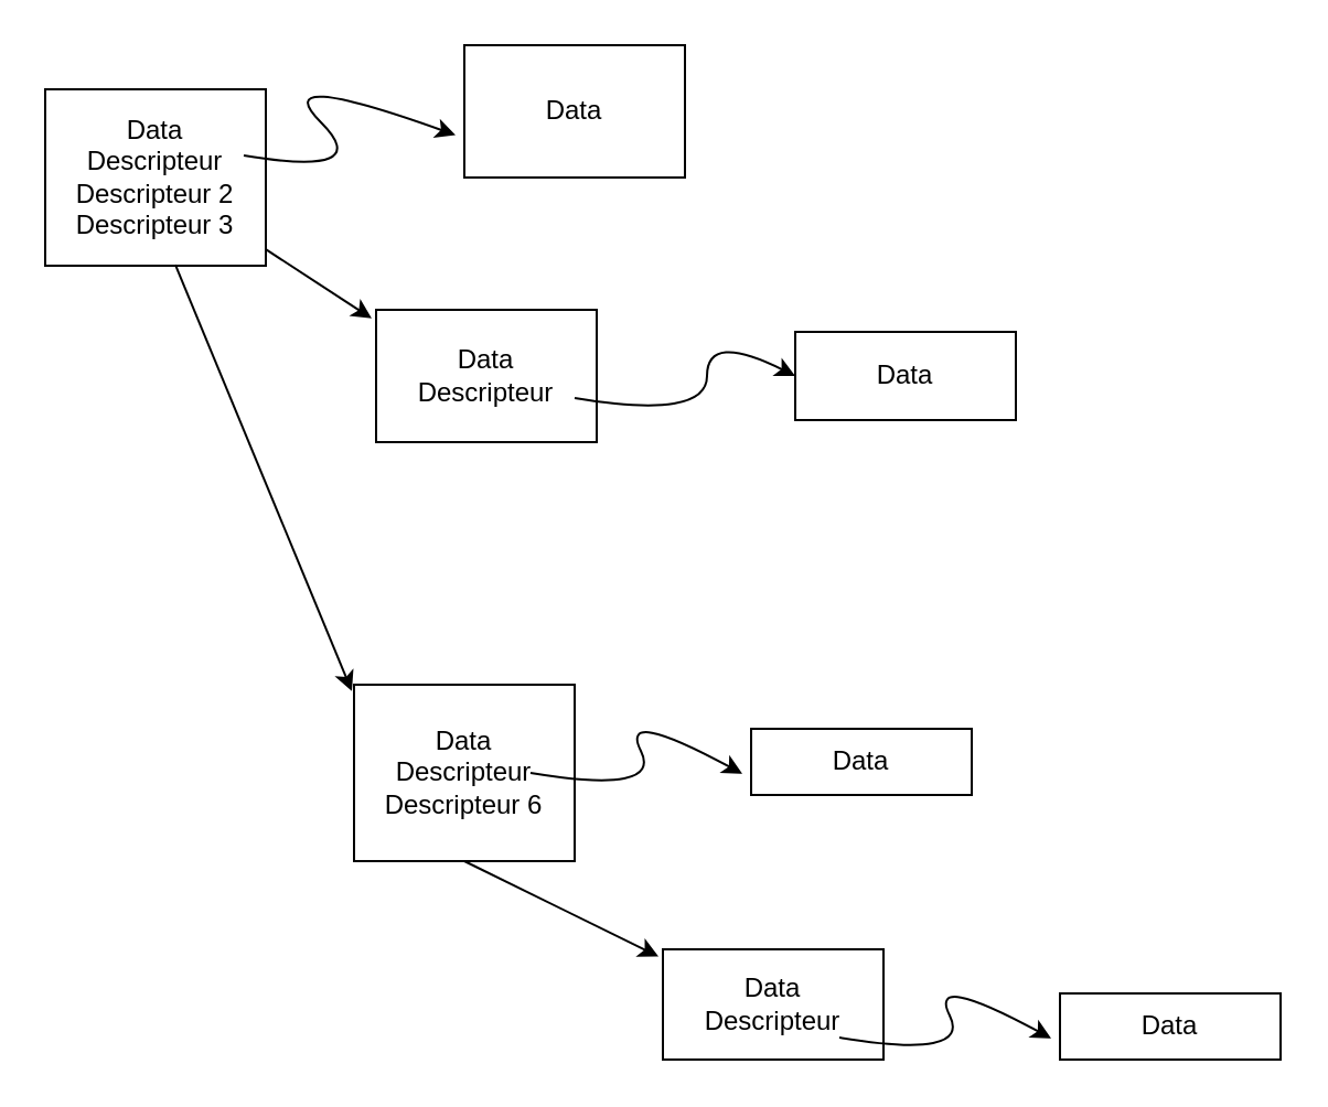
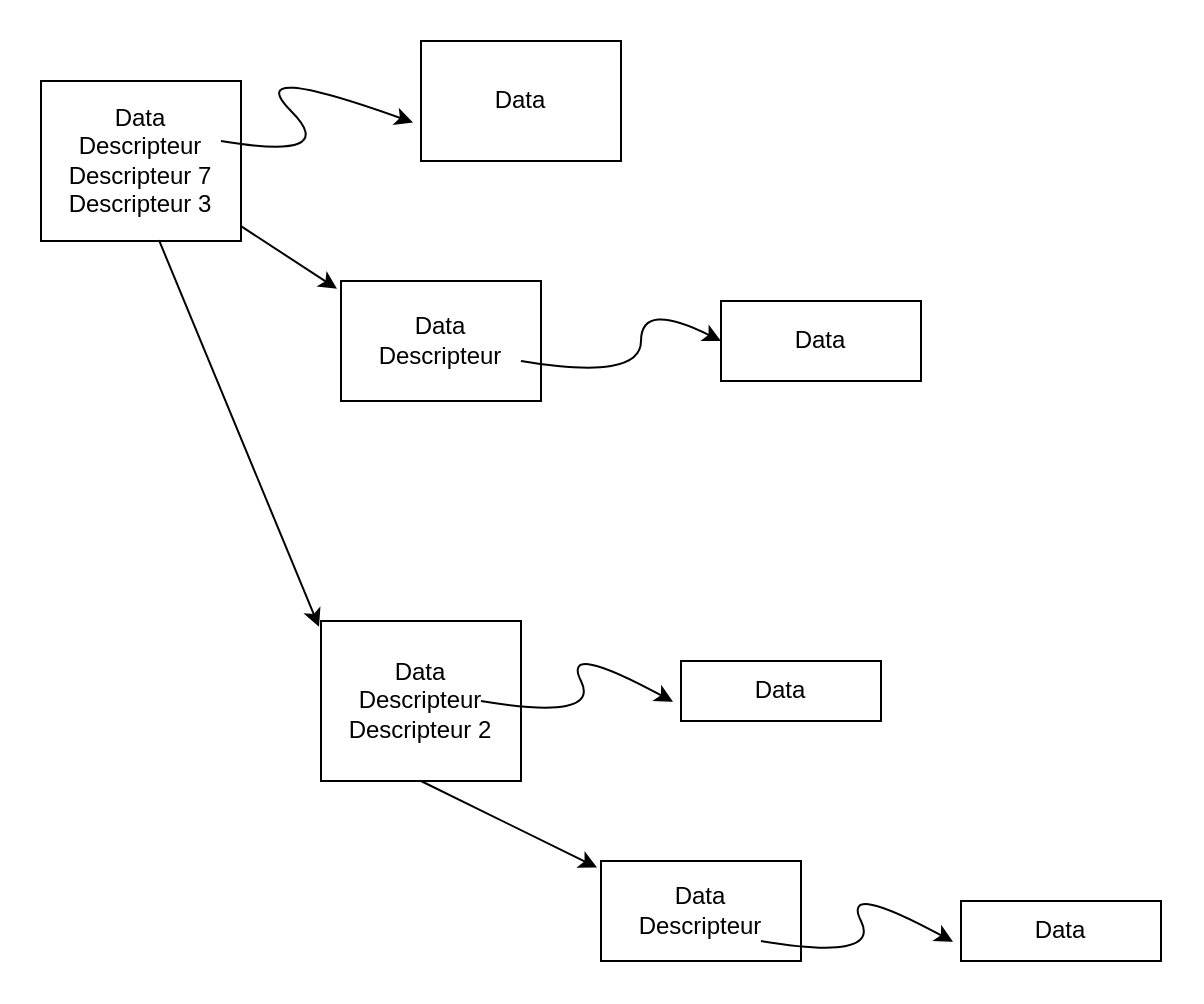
  <mxCell id="0" />
  <mxCell id="1" parent="0" />
- <mxCell id="2" value="Data&lt;br&gt;Descripteur&lt;br&gt;Descripteur 2&lt;br&gt;Descripteur 3" style="rounded=0;whiteSpace=wrap;html=1;" vertex="1" parent="1"><mxGeometry x="20" y="40" width="100" height="80" as="geometry" /></mxCell>
+ <mxCell id="2" value="Data&lt;br&gt;Descripteur&lt;br&gt;Descripteur 7&lt;br&gt;Descripteur 3" style="rounded=0;whiteSpace=wrap;html=1;" vertex="1" parent="1"><mxGeometry x="20" y="40" width="100" height="80" as="geometry" /></mxCell>
  <mxCell id="3" value="Data" style="rounded=0;whiteSpace=wrap;html=1;" vertex="1" parent="1"><mxGeometry x="210" y="20" width="100" height="60" as="geometry" /></mxCell>
  <mxCell id="4" value="" style="curved=1;endArrow=classic;html=1;entryX=-0.04;entryY=0.68;entryDx=0;entryDy=0;entryPerimeter=0;" edge="1" parent="1" target="3"><mxGeometry width="50" height="50" relative="1" as="geometry"><mxPoint x="110" y="70" as="sourcePoint" /><mxPoint x="170" y="30" as="targetPoint" /><Array as="points"><mxPoint x="170" y="80" /><mxPoint x="120" y="30" /></Array></mxGeometry></mxCell>
  <mxCell id="5" value="Data&lt;br&gt;Descripteur" style="rounded=0;whiteSpace=wrap;html=1;" vertex="1" parent="1"><mxGeometry x="170" y="140" width="100" height="60" as="geometry" /></mxCell>
  <mxCell id="6" value="Data" style="rounded=0;whiteSpace=wrap;html=1;" vertex="1" parent="1"><mxGeometry x="360" y="150" width="100" height="40" as="geometry" /></mxCell>
  <mxCell id="7" value="" style="curved=1;endArrow=classic;html=1;entryX=0;entryY=0.5;entryDx=0;entryDy=0;entryPerimeter=0;" edge="1" parent="1" target="6"><mxGeometry width="50" height="50" relative="1" as="geometry"><mxPoint x="260" y="180" as="sourcePoint" /><mxPoint x="320" y="140" as="targetPoint" /><Array as="points"><mxPoint x="320" y="190" /><mxPoint x="320" y="150" /></Array></mxGeometry></mxCell>
  <mxCell id="8" value="" style="endArrow=classic;html=1;entryX=-0.02;entryY=0.065;entryDx=0;entryDy=0;entryPerimeter=0;" edge="1" parent="1" source="2" target="5"><mxGeometry width="50" height="50" relative="1" as="geometry"><mxPoint x="90" y="180" as="sourcePoint" /><mxPoint x="140" y="130" as="targetPoint" /></mxGeometry></mxCell>
  <mxCell id="9" value="" style="endArrow=classic;html=1;entryX=-0.01;entryY=0.076;entryDx=0;entryDy=0;entryPerimeter=0;exitX=0.59;exitY=0.995;exitDx=0;exitDy=0;exitPerimeter=0;" edge="1" parent="1" source="2"><mxGeometry width="50" height="50" relative="1" as="geometry"><mxPoint x="30" y="224" as="sourcePoint" /><mxPoint x="159" y="312.92" as="targetPoint" /></mxGeometry></mxCell>
- <mxCell id="10" value="Data&lt;br&gt;Descripteur&lt;br&gt;Descripteur 6" style="rounded=0;whiteSpace=wrap;html=1;" vertex="1" parent="1"><mxGeometry x="160" y="310" width="100" height="80" as="geometry" /></mxCell>
+ <mxCell id="10" value="Data&lt;br&gt;Descripteur&lt;br&gt;Descripteur 2" style="rounded=0;whiteSpace=wrap;html=1;" vertex="1" parent="1"><mxGeometry x="160" y="310" width="100" height="80" as="geometry" /></mxCell>
  <mxCell id="11" value="Data" style="rounded=0;whiteSpace=wrap;html=1;" vertex="1" parent="1"><mxGeometry x="340" y="330" width="100" height="30" as="geometry" /></mxCell>
  <mxCell id="12" value="" style="curved=1;endArrow=classic;html=1;entryX=-0.04;entryY=0.68;entryDx=0;entryDy=0;entryPerimeter=0;" edge="1" parent="1" target="11"><mxGeometry width="50" height="50" relative="1" as="geometry"><mxPoint x="240" y="350" as="sourcePoint" /><mxPoint x="300" y="310" as="targetPoint" /><Array as="points"><mxPoint x="300" y="360" /><mxPoint x="280" y="320" /></Array></mxGeometry></mxCell>
  <mxCell id="13" value="Data&lt;br&gt;Descripteur" style="rounded=0;whiteSpace=wrap;html=1;" vertex="1" parent="1"><mxGeometry x="300" y="430" width="100" height="50" as="geometry" /></mxCell>
  <mxCell id="14" value="Data" style="rounded=0;whiteSpace=wrap;html=1;" vertex="1" parent="1"><mxGeometry x="480" y="450" width="100" height="30" as="geometry" /></mxCell>
  <mxCell id="15" value="" style="curved=1;endArrow=classic;html=1;entryX=-0.04;entryY=0.68;entryDx=0;entryDy=0;entryPerimeter=0;" edge="1" parent="1" target="14"><mxGeometry width="50" height="50" relative="1" as="geometry"><mxPoint x="380" y="470" as="sourcePoint" /><mxPoint x="440" y="430" as="targetPoint" /><Array as="points"><mxPoint x="440" y="480" /><mxPoint x="420" y="440" /></Array></mxGeometry></mxCell>
  <mxCell id="16" value="" style="endArrow=classic;html=1;entryX=-0.02;entryY=0.065;entryDx=0;entryDy=0;entryPerimeter=0;exitX=0.5;exitY=1;exitDx=0;exitDy=0;" edge="1" parent="1" source="10" target="13"><mxGeometry width="50" height="50" relative="1" as="geometry"><mxPoint x="230" y="570" as="sourcePoint" /><mxPoint x="280" y="520" as="targetPoint" /></mxGeometry></mxCell>
